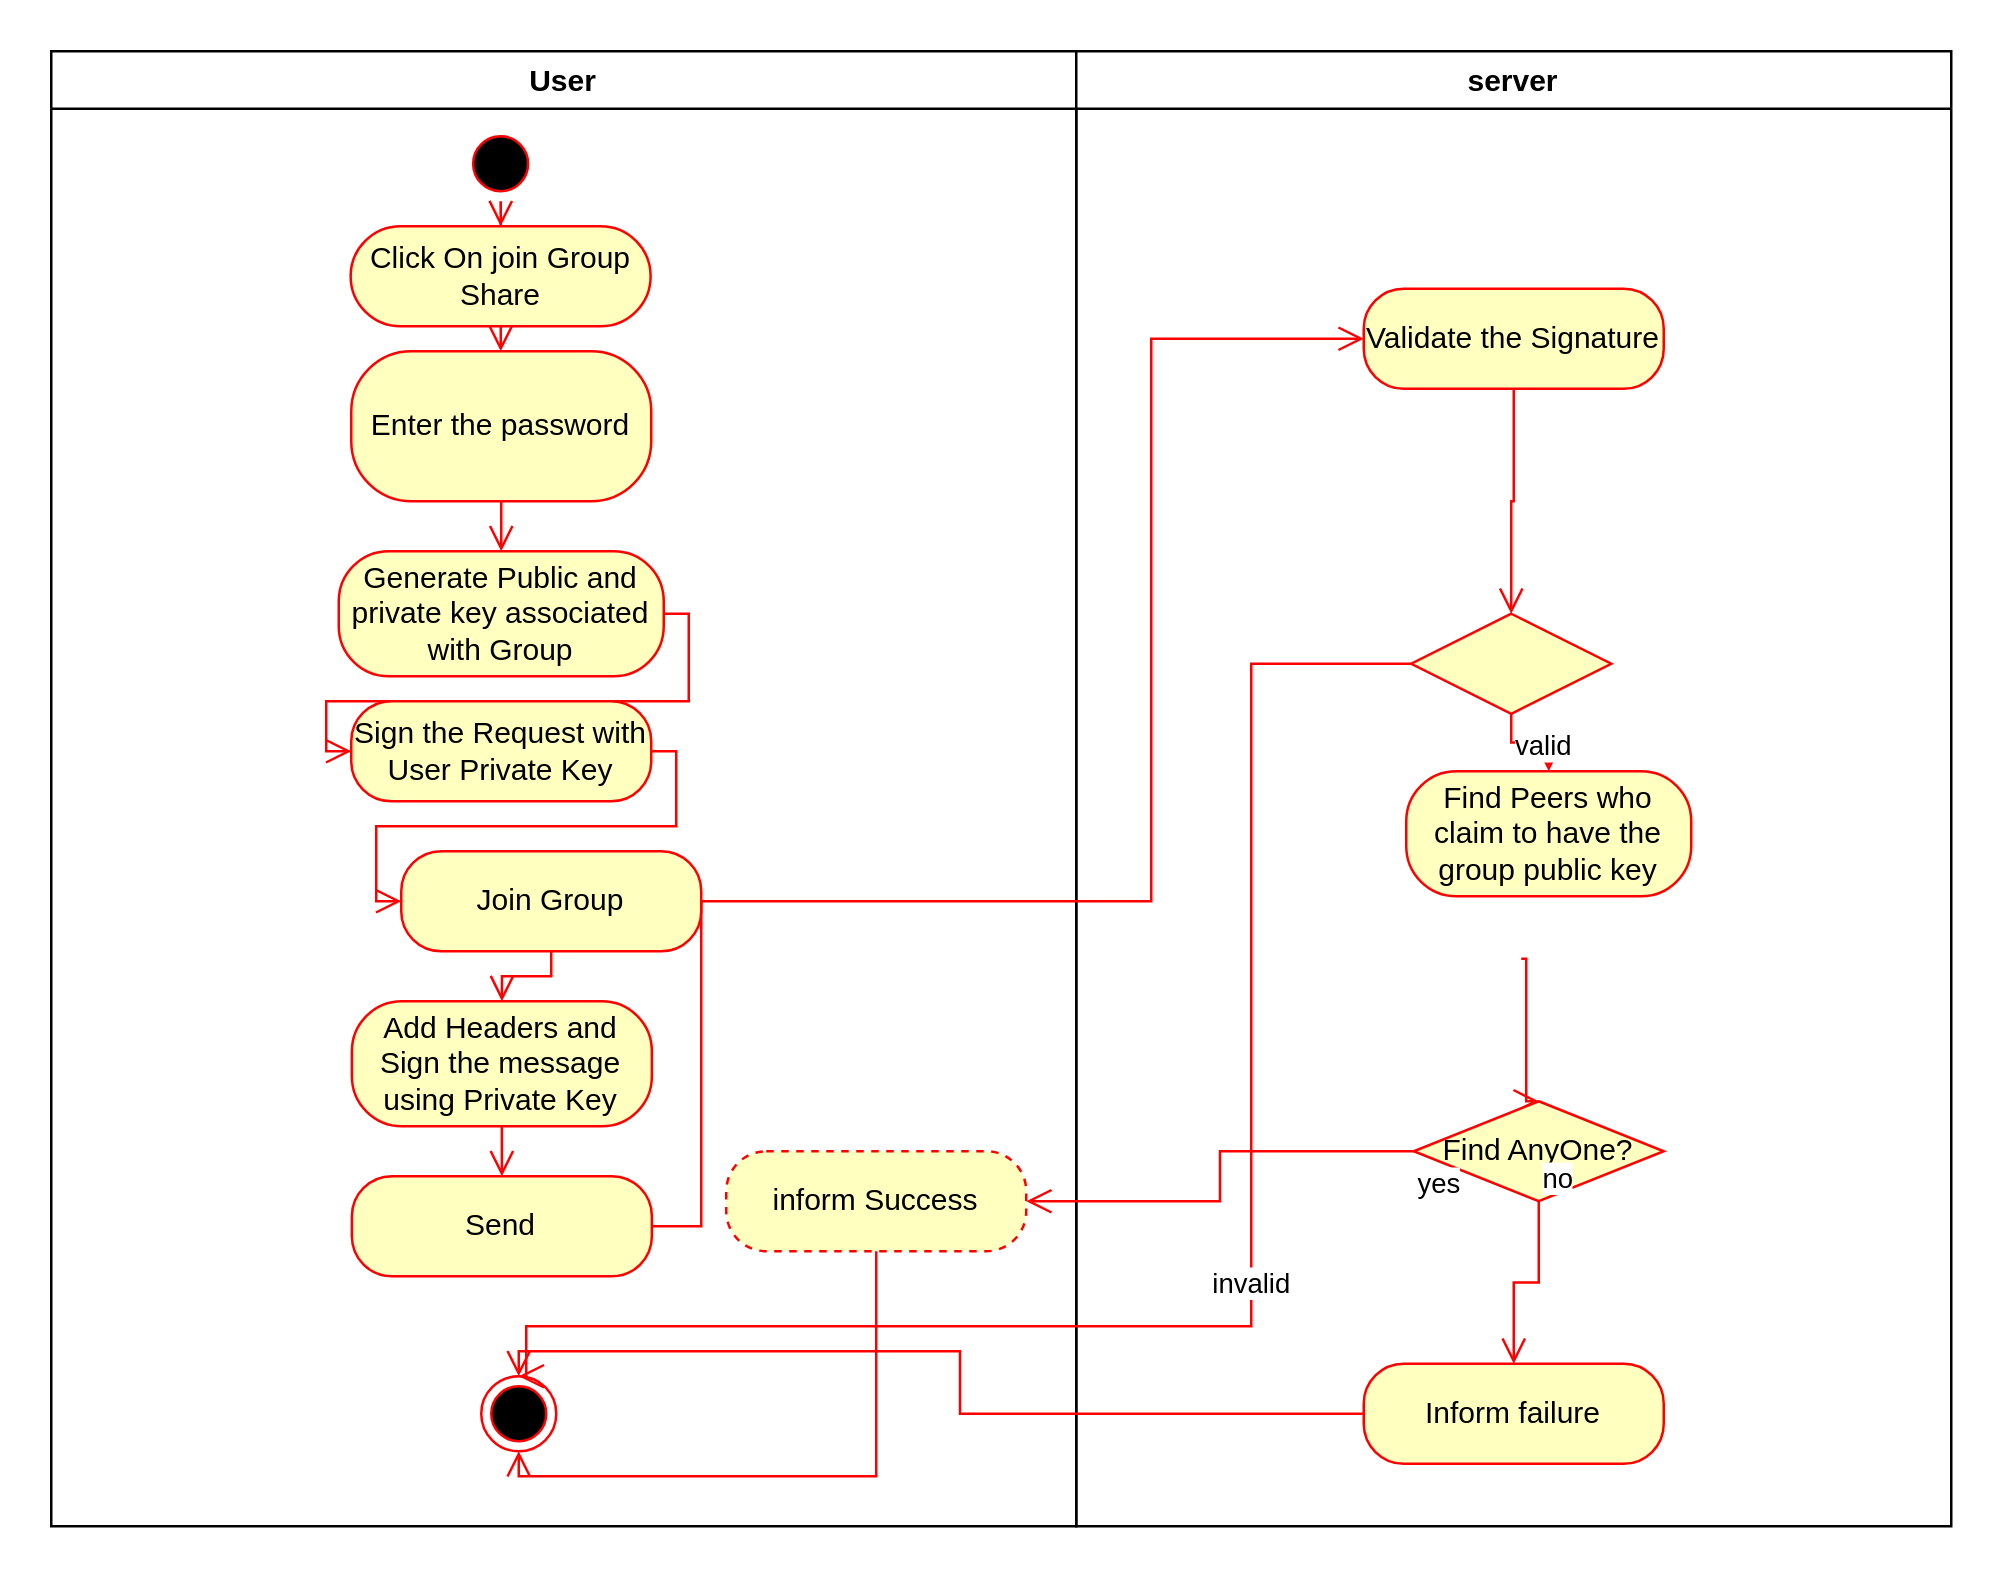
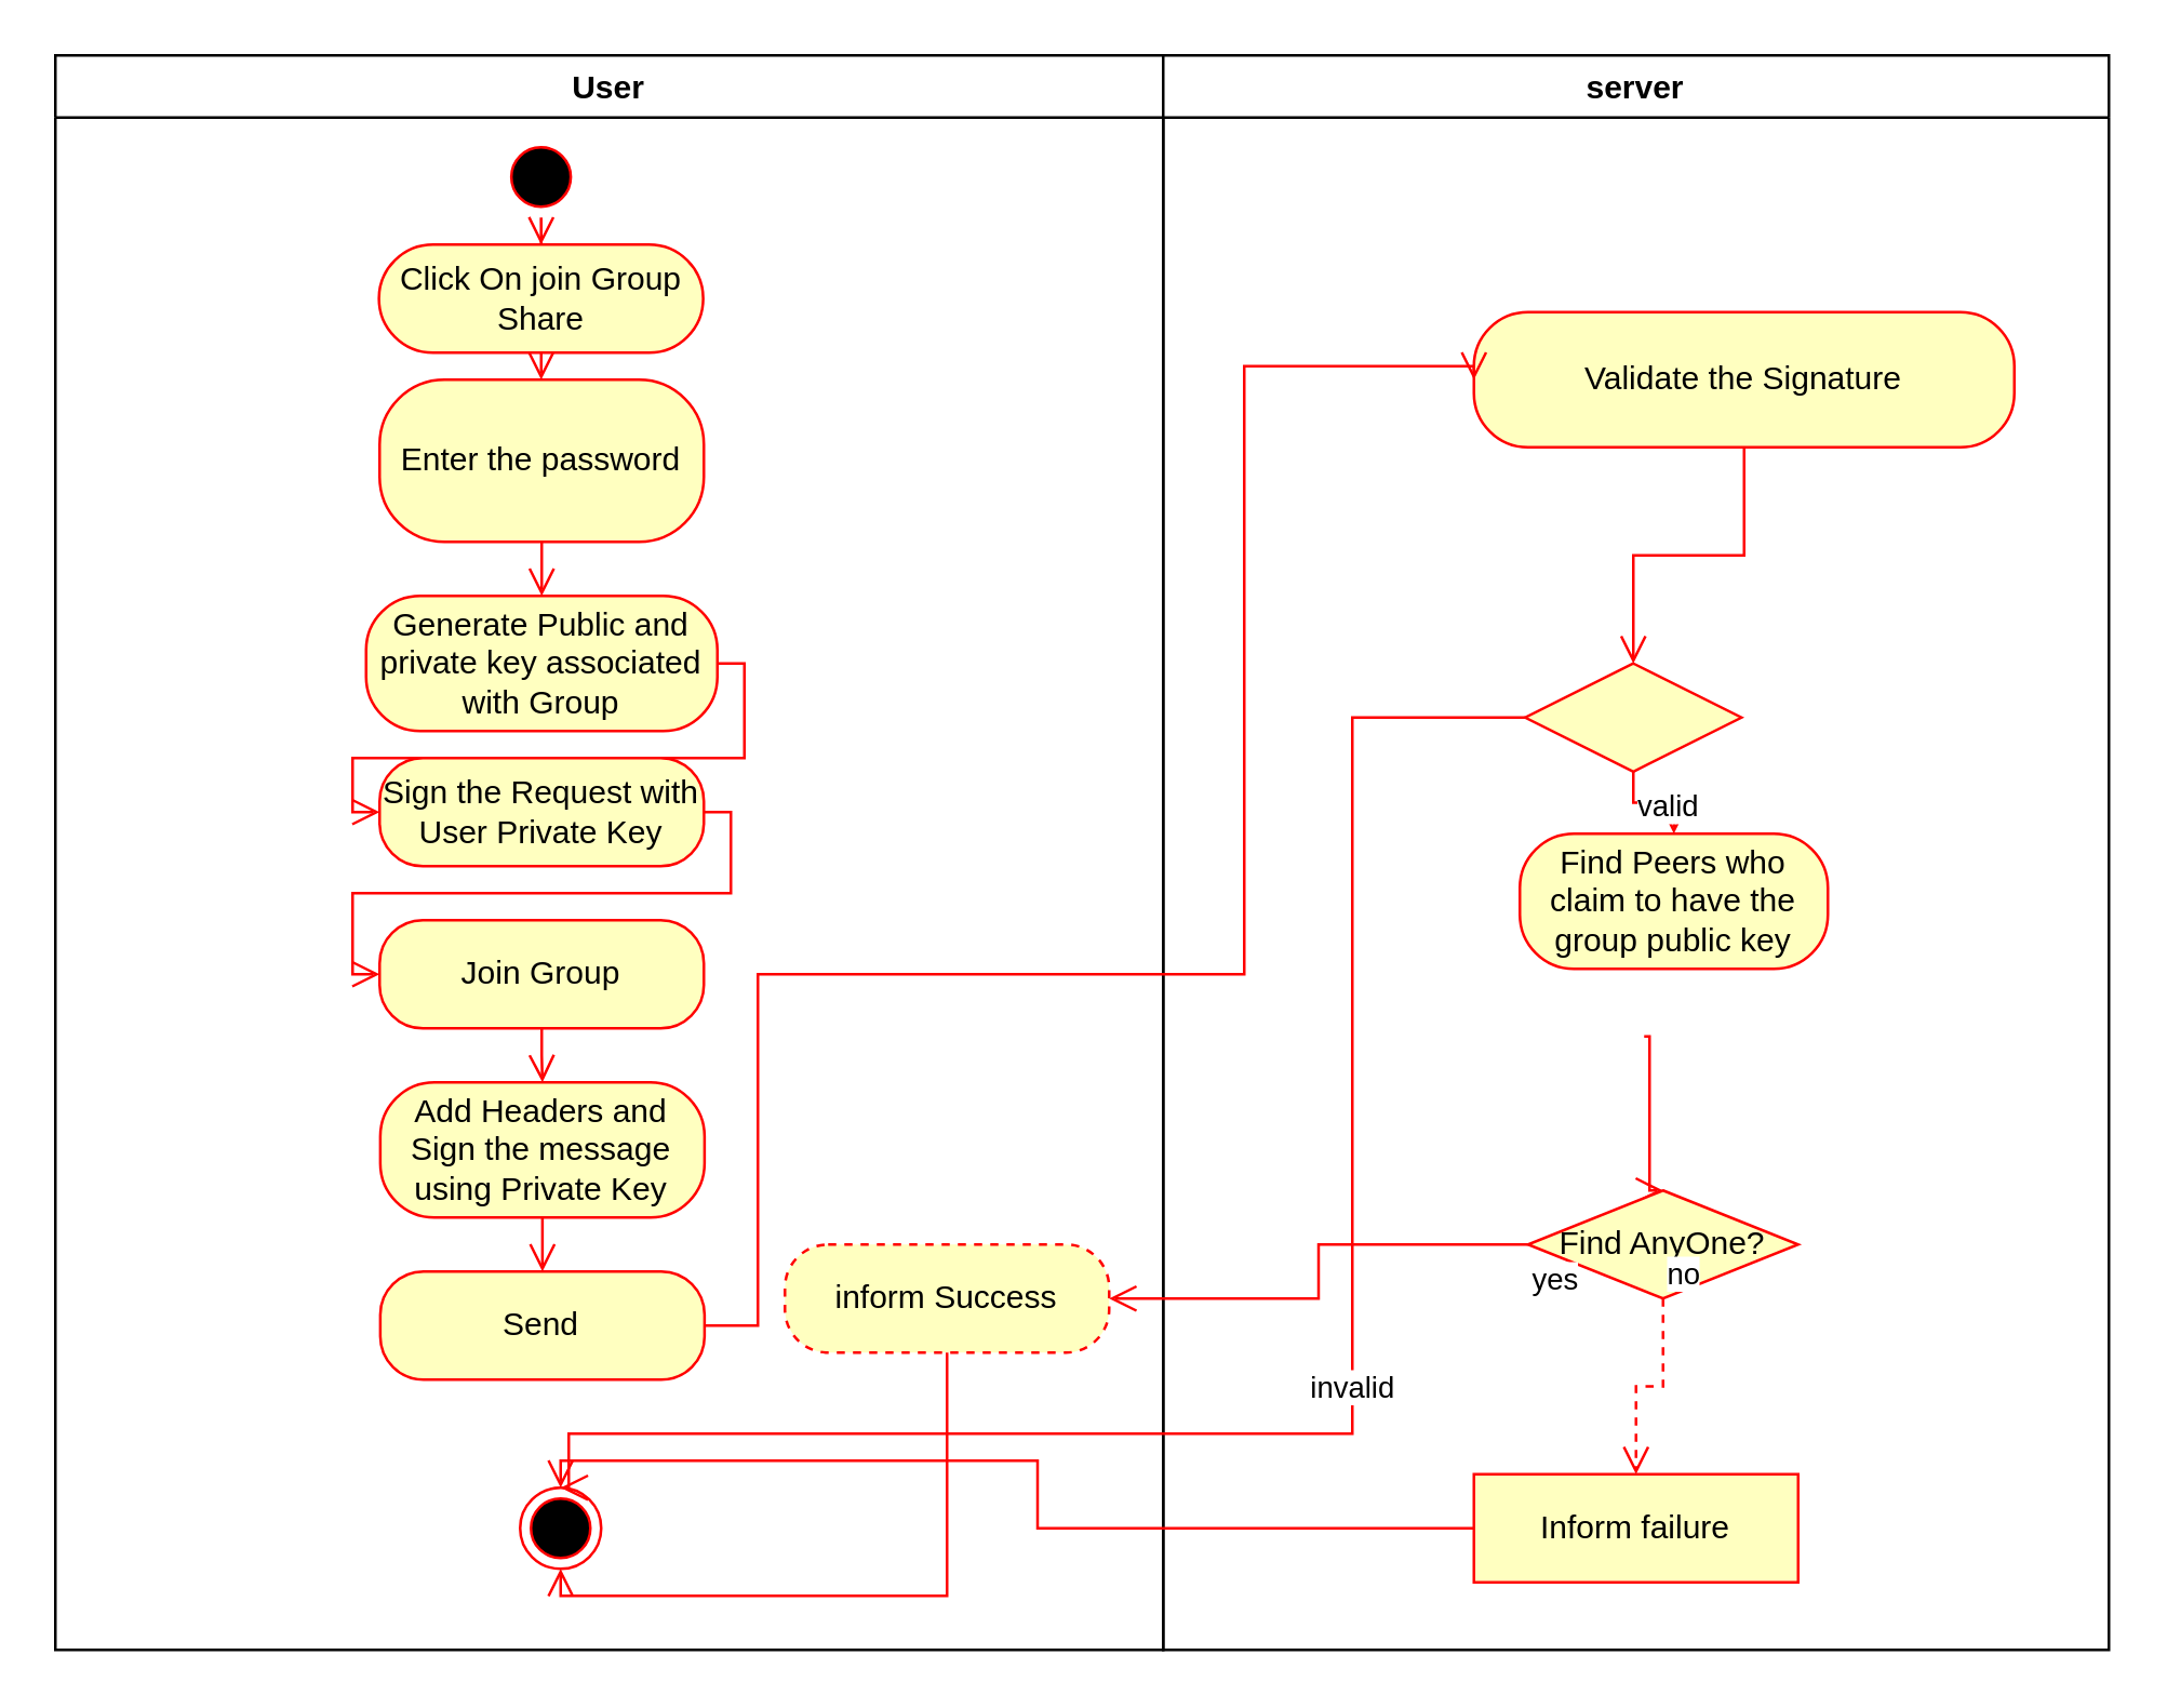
  <mxCell id="0" />
  <mxCell id="1" parent="0" />
  <mxCell id="2" value="User" style="swimlane;" parent="1" vertex="1"><mxGeometry x="20" y="20" width="410" height="590" as="geometry" /></mxCell>
  <mxCell id="3" value="" style="ellipse;html=1;shape=startState;fillColor=#000000;strokeColor=#ff0000;" parent="2" vertex="1"><mxGeometry x="164.75" y="30" width="30" height="30" as="geometry" /></mxCell>
  <mxCell id="4" value="" style="edgeStyle=orthogonalEdgeStyle;html=1;verticalAlign=bottom;endArrow=open;endSize=8;strokeColor=#ff0000;rounded=0;entryX=0.5;entryY=0;entryDx=0;entryDy=0;" parent="2" source="3" target="5" edge="1"><mxGeometry relative="1" as="geometry"><mxPoint x="179.75" y="130" as="targetPoint" /></mxGeometry></mxCell>
  <mxCell id="5" value="Click On join Group Share" style="rounded=1;whiteSpace=wrap;html=1;arcSize=50;fontColor=#000000;fillColor=#ffffc0;strokeColor=#ff0000;" parent="2" vertex="1"><mxGeometry x="119.75" y="70" width="120" height="40" as="geometry" /></mxCell>
  <mxCell id="6" value="" style="edgeStyle=orthogonalEdgeStyle;html=1;verticalAlign=bottom;endArrow=open;endSize=8;strokeColor=#ff0000;rounded=0;entryX=0.5;entryY=0;entryDx=0;entryDy=0;" parent="2" source="5" target="7" edge="1"><mxGeometry relative="1" as="geometry"><mxPoint x="179.75" y="260" as="targetPoint" /><Array as="points" /></mxGeometry></mxCell>
  <mxCell id="7" value="Enter the password " style="rounded=1;whiteSpace=wrap;html=1;arcSize=40;fontColor=#000000;fillColor=#ffffc0;strokeColor=#ff0000;" parent="2" vertex="1"><mxGeometry x="120" y="120" width="120" height="60" as="geometry" /></mxCell>
  <mxCell id="8" value="" style="edgeStyle=orthogonalEdgeStyle;html=1;verticalAlign=bottom;endArrow=open;endSize=8;strokeColor=#ff0000;rounded=0;entryX=0.5;entryY=0;entryDx=0;entryDy=0;" parent="2" source="7" target="10" edge="1"><mxGeometry relative="1" as="geometry"><mxPoint x="180" y="260" as="targetPoint" /><Array as="points" /></mxGeometry></mxCell>
  <mxCell id="9" style="edgeStyle=orthogonalEdgeStyle;html=1;verticalAlign=bottom;endArrow=open;endSize=8;strokeColor=#ff0000;rounded=0;entryX=0;entryY=0.5;entryDx=0;entryDy=0;exitX=1;exitY=0.5;exitDx=0;exitDy=0;" parent="2" source="10" target="12" edge="1"><mxGeometry relative="1" as="geometry" /></mxCell>
  <mxCell id="10" value="Generate Public and private key associated with Group" style="rounded=1;whiteSpace=wrap;html=1;arcSize=40;fontColor=#000000;fillColor=#ffffc0;strokeColor=#ff0000;" parent="2" vertex="1"><mxGeometry x="115" y="200" width="130" height="50" as="geometry" /></mxCell>
  <mxCell id="11" style="edgeStyle=orthogonalEdgeStyle;html=1;verticalAlign=bottom;endArrow=open;endSize=8;strokeColor=#ff0000;rounded=0;entryX=0;entryY=0.5;entryDx=0;entryDy=0;exitX=1;exitY=0.5;exitDx=0;exitDy=0;" parent="2" source="12" target="15" edge="1"><mxGeometry relative="1" as="geometry" /></mxCell>
  <mxCell id="12" value="Sign the Request with User Private Key" style="rounded=1;whiteSpace=wrap;html=1;arcSize=40;fontColor=#000000;fillColor=#ffffc0;strokeColor=#ff0000;" parent="2" vertex="1"><mxGeometry x="120" y="260" width="120" height="40" as="geometry" /></mxCell>
  <mxCell id="13" value="Add Headers and Sign the message using Private Key" style="rounded=1;whiteSpace=wrap;html=1;arcSize=40;fontColor=#000000;fillColor=#ffffc0;strokeColor=#ff0000;" parent="2" vertex="1"><mxGeometry x="120.25" y="380" width="120" height="50" as="geometry" /></mxCell>
  <mxCell id="14" style="edgeStyle=orthogonalEdgeStyle;html=1;verticalAlign=bottom;endArrow=open;endSize=8;strokeColor=#ff0000;rounded=0;entryX=0.5;entryY=0;entryDx=0;entryDy=0;exitX=0.5;exitY=1;exitDx=0;exitDy=0;" edge="1" parent="2" source="15" target="13"><mxGeometry relative="1" as="geometry" /></mxCell>
- <mxCell id="15" value="Join Group" style="rounded=1;whiteSpace=wrap;html=1;arcSize=40;fontColor=#000000;fillColor=#ffffc0;strokeColor=#ff0000;" parent="2" vertex="1"><mxGeometry x="140" y="320" width="120" height="40" as="geometry" /></mxCell>
+ <mxCell id="15" value="Join Group" style="rounded=1;whiteSpace=wrap;html=1;arcSize=40;fontColor=#000000;fillColor=#ffffc0;strokeColor=#ff0000;" parent="2" vertex="1"><mxGeometry x="120" y="320" width="120" height="40" as="geometry" /></mxCell>
  <mxCell id="16" value="Send" style="rounded=1;whiteSpace=wrap;html=1;arcSize=40;fontColor=#000000;fillColor=#ffffc0;strokeColor=#ff0000;" parent="2" vertex="1"><mxGeometry x="120.25" y="450" width="120" height="40" as="geometry" /></mxCell>
  <mxCell id="17" value="" style="edgeStyle=orthogonalEdgeStyle;html=1;verticalAlign=bottom;endArrow=open;endSize=8;strokeColor=#ff0000;rounded=0;exitX=0.5;exitY=1;exitDx=0;exitDy=0;entryX=0.5;entryY=0;entryDx=0;entryDy=0;" parent="2" source="13" target="16" edge="1"><mxGeometry relative="1" as="geometry"><mxPoint x="180.25" y="630" as="targetPoint" /><mxPoint x="240.25" y="500" as="sourcePoint" /></mxGeometry></mxCell>
  <mxCell id="18" value="" style="ellipse;html=1;shape=endState;fillColor=#000000;strokeColor=#ff0000;" parent="2" vertex="1"><mxGeometry x="172" y="530" width="30" height="30" as="geometry" /></mxCell>
  <mxCell id="19" value="inform Success" style="rounded=1;whiteSpace=wrap;html=1;arcSize=40;fontColor=#000000;fillColor=#ffffc0;strokeColor=#ff0000;dashed=1;" parent="2" vertex="1"><mxGeometry x="270" y="440" width="120" height="40" as="geometry" /></mxCell>
  <mxCell id="20" value="" style="edgeStyle=orthogonalEdgeStyle;html=1;verticalAlign=bottom;endArrow=open;endSize=8;strokeColor=#ff0000;rounded=0;entryX=0.5;entryY=1;entryDx=0;entryDy=0;" parent="2" source="19" target="18" edge="1"><mxGeometry relative="1" as="geometry"><mxPoint x="350" y="550" as="targetPoint" /><Array as="points"><mxPoint x="330" y="570" /><mxPoint x="187" y="570" /></Array></mxGeometry></mxCell>
  <mxCell id="21" value="server" style="swimlane;" parent="1" vertex="1"><mxGeometry x="430" y="20" width="350" height="590" as="geometry" /></mxCell>
- <mxCell id="22" value="Validate the Signature" style="rounded=1;whiteSpace=wrap;html=1;arcSize=40;fontColor=#000000;fillColor=#ffffc0;strokeColor=#ff0000;" parent="21" vertex="1"><mxGeometry x="115" y="95" width="120" height="40" as="geometry" /></mxCell>
+ <mxCell id="22" value="Validate the Signature" style="rounded=1;whiteSpace=wrap;html=1;arcSize=40;fontColor=#000000;fillColor=#ffffc0;strokeColor=#ff0000;" parent="21" vertex="1"><mxGeometry x="115" y="95" width="200" height="50" as="geometry" /></mxCell>
  <mxCell id="23" value="" style="edgeStyle=orthogonalEdgeStyle;html=1;verticalAlign=bottom;endArrow=open;endSize=8;strokeColor=#ff0000;rounded=0;entryX=0.5;entryY=0;entryDx=0;entryDy=0;" parent="21" source="22" target="26" edge="1"><mxGeometry relative="1" as="geometry"><mxPoint x="175" y="215" as="targetPoint" /></mxGeometry></mxCell>
  <mxCell id="24" value="Find Peers who claim to have the group public key" style="rounded=1;whiteSpace=wrap;html=1;arcSize=40;fontColor=#000000;fillColor=#ffffc0;strokeColor=#ff0000;" parent="21" vertex="1"><mxGeometry x="132" y="288" width="114" height="50" as="geometry" /></mxCell>
- <mxCell id="25" value="Inform failure" style="rounded=1;whiteSpace=wrap;html=1;arcSize=40;fontColor=#000000;fillColor=#ffffc0;strokeColor=#ff0000;" parent="21" vertex="1"><mxGeometry x="115" y="525" width="120" height="40" as="geometry" /></mxCell>
+ <mxCell id="25" value="Inform failure" style="whiteSpace=wrap;html=1;arcSize=40;fontColor=#000000;fillColor=#ffffc0;strokeColor=#ff0000;rounded=0;" parent="21" vertex="1"><mxGeometry x="115" y="525" width="120" height="40" as="geometry" /></mxCell>
  <mxCell id="26" value="" style="rhombus;whiteSpace=wrap;html=1;fontColor=#000000;fillColor=#ffffc0;strokeColor=#ff0000;" parent="21" vertex="1"><mxGeometry x="134" y="225" width="80" height="40" as="geometry" /></mxCell>
  <mxCell id="27" value="&lt;div&gt;valid&lt;/div&gt;" style="edgeStyle=orthogonalEdgeStyle;html=1;align=left;verticalAlign=top;endArrow=open;endSize=8;strokeColor=#ff0000;rounded=0;entryX=0.5;entryY=0;entryDx=0;entryDy=0;" parent="21" source="26" target="24" edge="1"><mxGeometry x="-1" relative="1" as="geometry"><mxPoint x="174" y="325" as="targetPoint" /></mxGeometry></mxCell>
  <mxCell id="28" value="" style="edgeStyle=orthogonalEdgeStyle;html=1;verticalAlign=bottom;endArrow=open;endSize=8;strokeColor=#ff0000;rounded=0;entryX=0.5;entryY=0;entryDx=0;entryDy=0;exitX=0.5;exitY=1;exitDx=0;exitDy=0;" parent="21" target="29" edge="1"><mxGeometry relative="1" as="geometry"><mxPoint x="235" y="410" as="targetPoint" /><mxPoint x="178.0" y="363" as="sourcePoint" /><Array as="points"><mxPoint x="180" y="363" /><mxPoint x="180" y="420" /></Array></mxGeometry></mxCell>
  <mxCell id="29" value="Find AnyOne?" style="rhombus;whiteSpace=wrap;html=1;fontColor=#000000;fillColor=#ffffc0;strokeColor=#ff0000;" parent="21" vertex="1"><mxGeometry x="135" y="420" width="100" height="40" as="geometry" /></mxCell>
- <mxCell id="30" value="no" style="edgeStyle=orthogonalEdgeStyle;html=1;align=left;verticalAlign=bottom;endArrow=open;endSize=8;strokeColor=#ff0000;rounded=0;exitX=0.5;exitY=1;exitDx=0;exitDy=0;" parent="21" source="29" target="25" edge="1"><mxGeometry x="-1" relative="1" as="geometry"><mxPoint x="480" y="430" as="targetPoint" /><mxPoint as="offset" /></mxGeometry></mxCell>
+ <mxCell id="30" value="no" style="edgeStyle=orthogonalEdgeStyle;html=1;align=left;verticalAlign=bottom;endArrow=open;endSize=8;strokeColor=#ff0000;rounded=0;exitX=0.5;exitY=1;exitDx=0;exitDy=0;dashed=1;" parent="21" source="29" target="25" edge="1"><mxGeometry x="-1" relative="1" as="geometry"><mxPoint x="480" y="430" as="targetPoint" /><mxPoint as="offset" /></mxGeometry></mxCell>
  <mxCell id="31" style="edgeStyle=orthogonalEdgeStyle;html=1;verticalAlign=bottom;endArrow=open;endSize=8;strokeColor=#ff0000;rounded=0;entryX=0.5;entryY=0;entryDx=0;entryDy=0;exitX=0;exitY=0.5;exitDx=0;exitDy=0;" parent="1" source="25" target="18" edge="1"><mxGeometry relative="1" as="geometry" /></mxCell>
  <mxCell id="32" value="invalid" style="edgeStyle=orthogonalEdgeStyle;html=1;verticalAlign=bottom;endArrow=open;endSize=8;strokeColor=#ff0000;rounded=0;entryX=0.5;entryY=0;entryDx=0;entryDy=0;exitX=0;exitY=0.5;exitDx=0;exitDy=0;" parent="1" source="26" target="18" edge="1"><mxGeometry relative="1" as="geometry"><mxPoint x="520" y="280" as="sourcePoint" /><Array as="points"><mxPoint x="500" y="265" /><mxPoint x="500" y="530" /><mxPoint x="210" y="530" /><mxPoint x="210" y="550" /></Array></mxGeometry></mxCell>
  <mxCell id="33" value="" style="edgeStyle=orthogonalEdgeStyle;html=1;verticalAlign=bottom;endArrow=open;endSize=8;strokeColor=#ff0000;rounded=0;entryX=0;entryY=0.5;entryDx=0;entryDy=0;exitX=1;exitY=0.5;exitDx=0;exitDy=0;" parent="1" source="16" target="22" edge="1"><mxGeometry relative="1" as="geometry"><mxPoint x="0.25" y="440" as="targetPoint" /><Array as="points"><mxPoint x="280" y="490" /><mxPoint x="280" y="360" /><mxPoint x="460" y="360" /><mxPoint x="460" y="135" /></Array><mxPoint x="300" y="430" as="sourcePoint" /></mxGeometry></mxCell>
  <mxCell id="34" value="yes" style="edgeStyle=orthogonalEdgeStyle;html=1;align=left;verticalAlign=top;endArrow=open;endSize=8;strokeColor=#ff0000;rounded=0;exitX=0;exitY=0.5;exitDx=0;exitDy=0;" parent="1" source="29" target="19" edge="1"><mxGeometry x="-1" relative="1" as="geometry"><mxPoint x="840" y="450" as="targetPoint" /><mxPoint x="910" y="380" as="sourcePoint" /></mxGeometry></mxCell>
